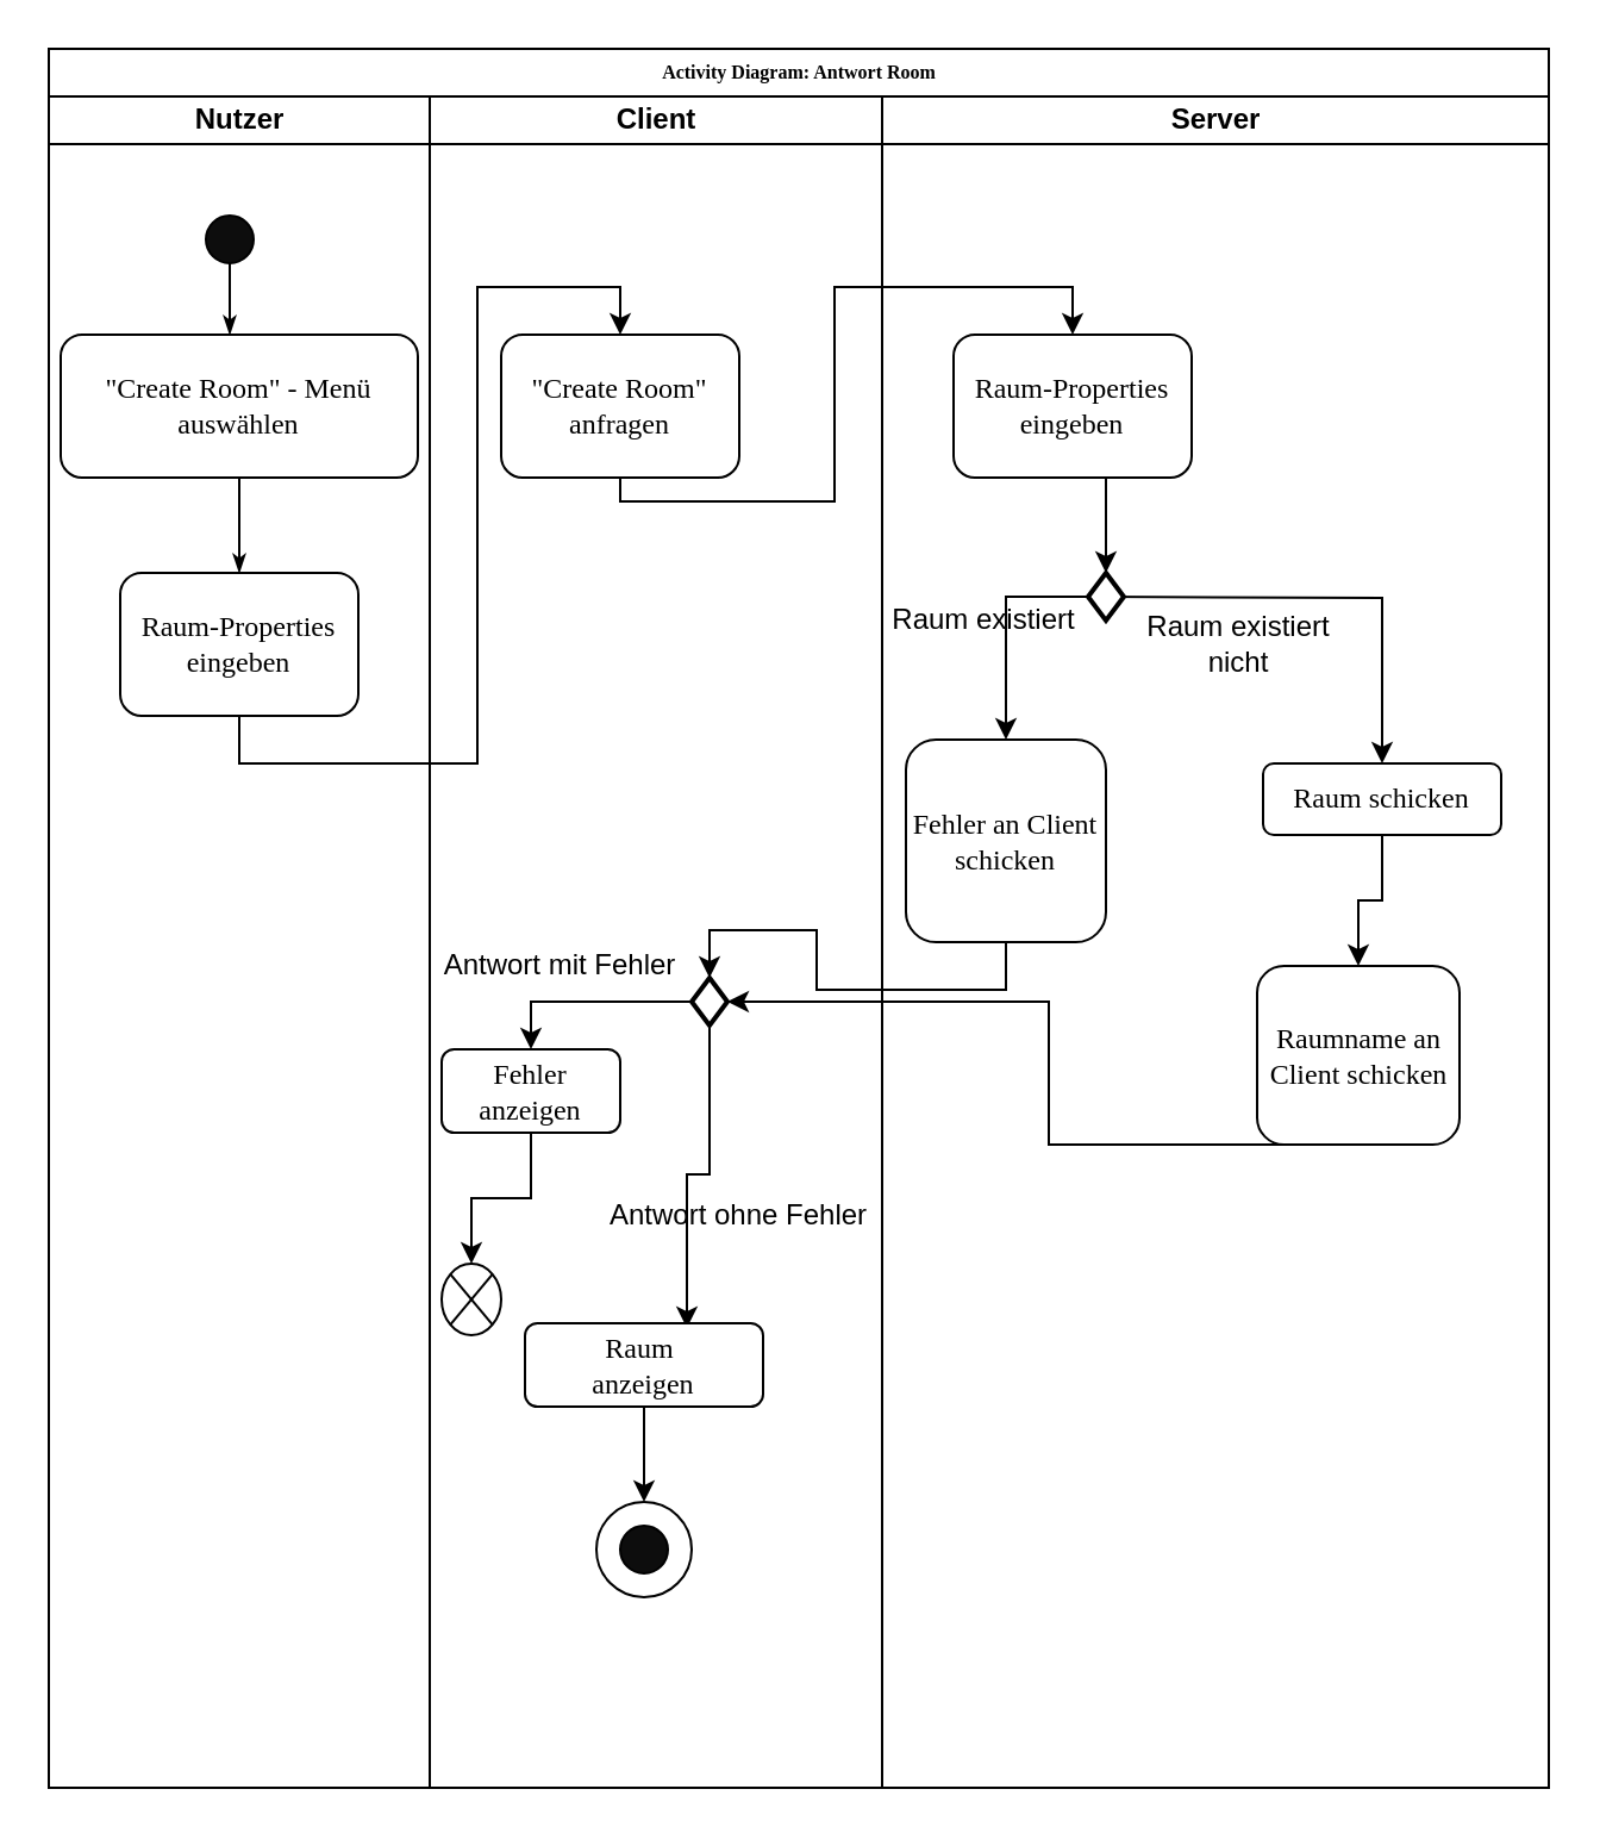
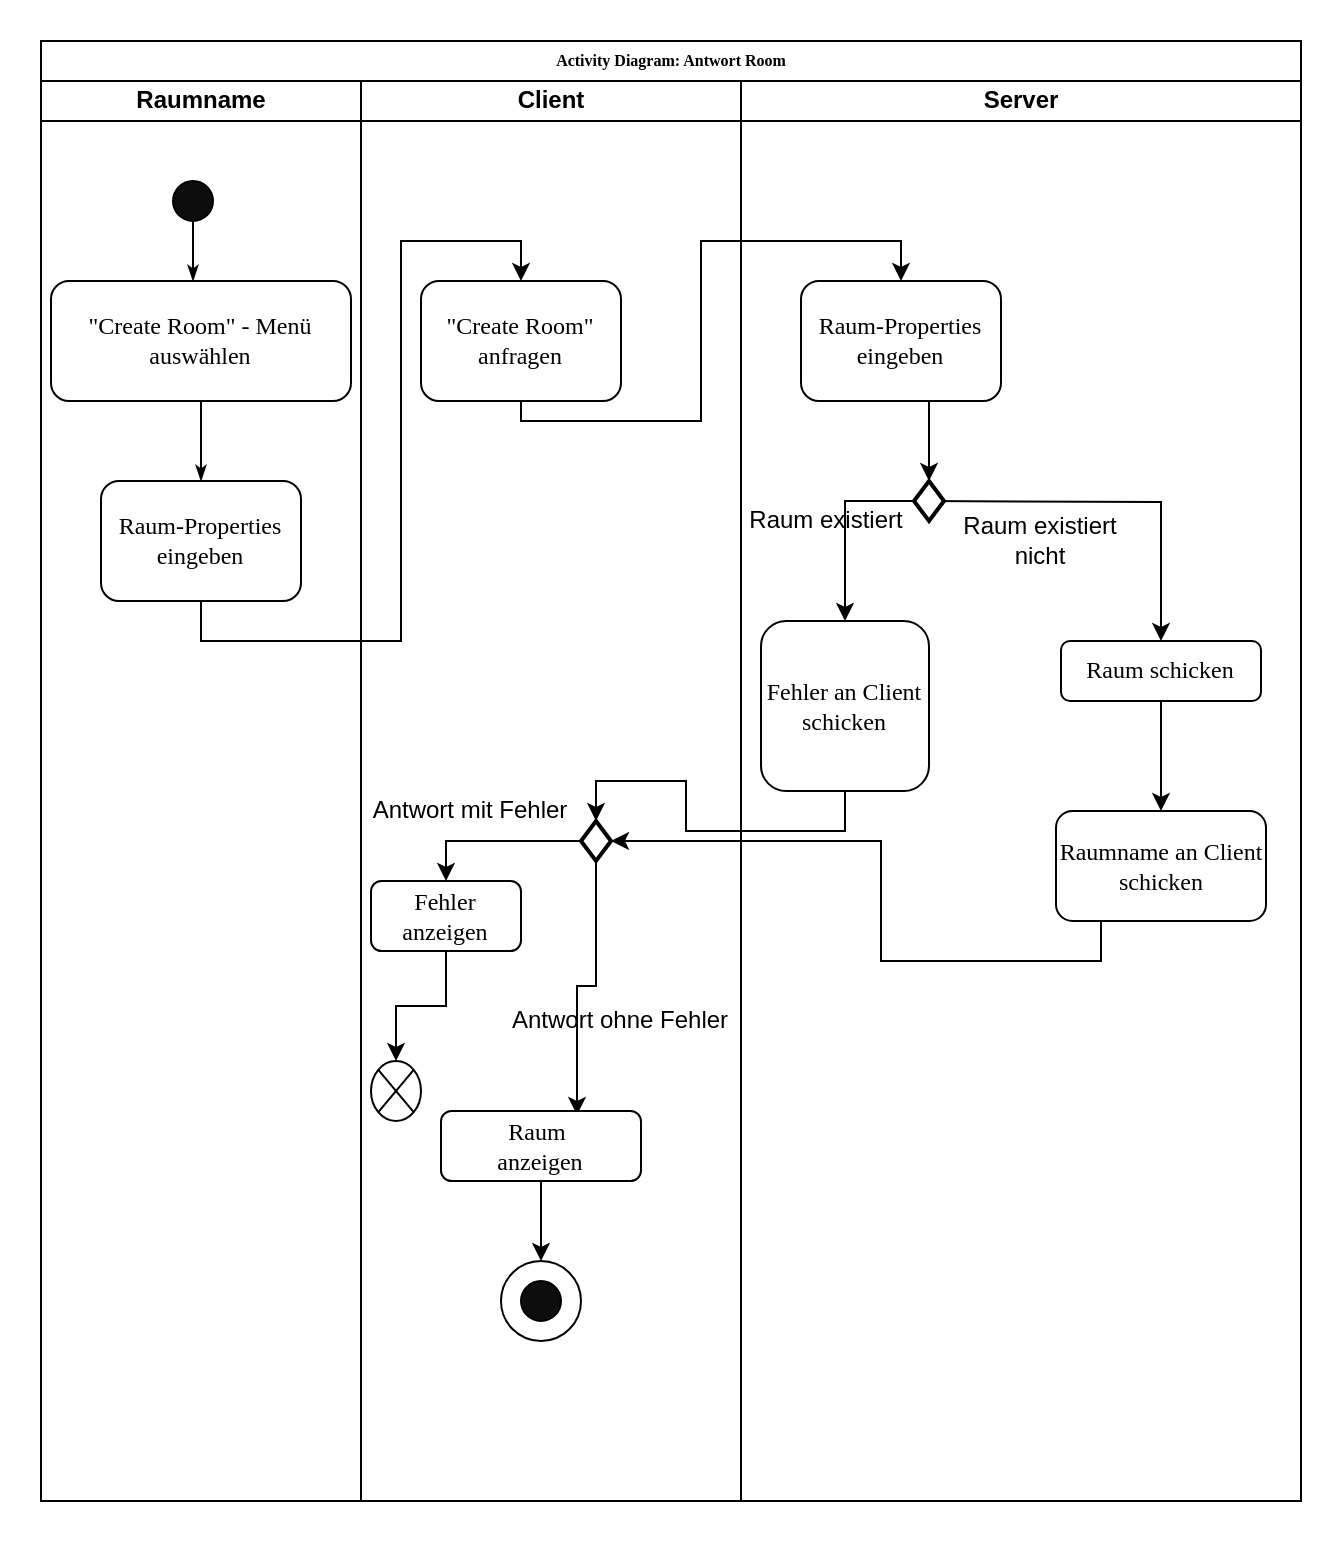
  <mxCell id="0" />
  <mxCell id="1" parent="0" />
  <mxCell id="2" value="Activity Diagram: Antwort Room" style="swimlane;html=1;childLayout=stackLayout;startSize=20;rounded=0;shadow=0;labelBackgroundColor=none;strokeWidth=1;fontFamily=Verdana;fontSize=8;align=center;" parent="1" vertex="1"><mxGeometry x="20" y="20" width="630" height="730" as="geometry"><mxRectangle x="70" y="40" width="50" height="20" as="alternateBounds" /></mxGeometry></mxCell>
- <mxCell id="3" value="Nutzer" style="swimlane;html=1;startSize=20;" parent="2" vertex="1"><mxGeometry y="20" width="160" height="710" as="geometry" /></mxCell>
+ <mxCell id="3" value="Raumname" style="swimlane;html=1;startSize=20;" parent="2" vertex="1"><mxGeometry y="20" width="160" height="710" as="geometry" /></mxCell>
  <mxCell id="4" value="&lt;font style=&quot;font-size: 12px&quot;&gt;&quot;Create Room&quot; - Menü&lt;br&gt;auswählen&lt;/font&gt;" style="rounded=1;whiteSpace=wrap;html=1;shadow=0;labelBackgroundColor=none;strokeWidth=1;fontFamily=Verdana;fontSize=8;align=center;" parent="3" vertex="1"><mxGeometry x="5" y="100" width="150" height="60" as="geometry" /></mxCell>
  <mxCell id="5" value="" style="ellipse;whiteSpace=wrap;html=1;aspect=fixed;fillColor=#0D0D0D;" vertex="1" parent="3"><mxGeometry x="66" y="50" width="20" height="20" as="geometry" /></mxCell>
  <mxCell id="6" style="edgeStyle=orthogonalEdgeStyle;rounded=1;html=1;labelBackgroundColor=none;startArrow=none;startFill=0;startSize=5;endArrow=classicThin;endFill=1;endSize=5;jettySize=auto;orthogonalLoop=1;strokeWidth=1;fontFamily=Verdana;fontSize=8;exitX=0.5;exitY=1;exitDx=0;exitDy=0;" parent="3" source="5" target="4" edge="1"><mxGeometry relative="1" as="geometry"><Array as="points"><mxPoint x="70" y="110" /><mxPoint x="70" y="110" /></Array><mxPoint x="240" y="125" as="sourcePoint" /></mxGeometry></mxCell>
  <mxCell id="7" style="edgeStyle=orthogonalEdgeStyle;rounded=1;html=1;labelBackgroundColor=none;startArrow=none;startFill=0;startSize=5;endArrow=classicThin;endFill=1;endSize=5;jettySize=auto;orthogonalLoop=1;strokeWidth=1;fontFamily=Verdana;fontSize=8;exitX=0.5;exitY=1;exitDx=0;exitDy=0;entryX=0.5;entryY=0;entryDx=0;entryDy=0;" parent="3" source="4" target="8" edge="1"><mxGeometry relative="1" as="geometry"><mxPoint x="350" y="185" as="targetPoint" /></mxGeometry></mxCell>
  <mxCell id="8" value="&lt;span style=&quot;font-size: 12px&quot;&gt;Raum-Properties&lt;br&gt;eingeben&lt;br&gt;&lt;/span&gt;" style="rounded=1;whiteSpace=wrap;html=1;shadow=0;labelBackgroundColor=none;strokeWidth=1;fontFamily=Verdana;fontSize=8;align=center;" vertex="1" parent="3"><mxGeometry x="30" y="200" width="100" height="60" as="geometry" /></mxCell>
  <mxCell id="9" value="Client" style="swimlane;html=1;startSize=20;" parent="2" vertex="1"><mxGeometry x="160" y="20" width="190" height="710" as="geometry" /></mxCell>
  <mxCell id="10" value="Antwort mit Fehler" style="text;html=1;strokeColor=none;fillColor=none;align=center;verticalAlign=middle;whiteSpace=wrap;rounded=0;" vertex="1" parent="9"><mxGeometry x="-15" y="355" width="140" height="20" as="geometry" /></mxCell>
  <mxCell id="11" value="" style="verticalLabelPosition=bottom;verticalAlign=top;html=1;shape=mxgraph.flowchart.on-page_reference;fillColor=#FFFFFF;" vertex="1" parent="9"><mxGeometry x="70" y="590" width="40" height="40" as="geometry" /></mxCell>
  <mxCell id="12" value="" style="verticalLabelPosition=bottom;verticalAlign=top;html=1;shape=mxgraph.flowchart.or;fillColor=#FFFFFF;" vertex="1" parent="9"><mxGeometry x="5" y="490" width="25" height="30" as="geometry" /></mxCell>
  <mxCell id="13" value="&lt;span style=&quot;font-size: 12px&quot;&gt;Fehler&lt;br&gt;anzeigen&lt;br&gt;&lt;/span&gt;" style="rounded=1;whiteSpace=wrap;html=1;shadow=0;labelBackgroundColor=none;strokeWidth=1;fontFamily=Verdana;fontSize=8;align=center;" vertex="1" parent="9"><mxGeometry x="5" y="400" width="75" height="35" as="geometry" /></mxCell>
  <mxCell id="14" value="&lt;span style=&quot;font-size: 12px&quot;&gt;&quot;Create Room&quot;&lt;br&gt;anfragen&lt;br&gt;&lt;/span&gt;" style="rounded=1;whiteSpace=wrap;html=1;shadow=0;labelBackgroundColor=none;strokeWidth=1;fontFamily=Verdana;fontSize=8;align=center;" vertex="1" parent="9"><mxGeometry x="30" y="100" width="100" height="60" as="geometry" /></mxCell>
  <mxCell id="15" value="" style="edgeStyle=orthogonalEdgeStyle;rounded=0;orthogonalLoop=1;jettySize=auto;html=1;entryX=0.5;entryY=0;entryDx=0;entryDy=0;entryPerimeter=0;" edge="1" parent="9" source="13" target="12"><mxGeometry relative="1" as="geometry"><mxPoint x="80" y="420" as="targetPoint" /></mxGeometry></mxCell>
  <mxCell id="16" value="" style="ellipse;whiteSpace=wrap;html=1;aspect=fixed;fillColor=#0D0D0D;" vertex="1" parent="9"><mxGeometry x="80" y="600" width="20" height="20" as="geometry" /></mxCell>
  <mxCell id="17" value="" style="edgeStyle=orthogonalEdgeStyle;rounded=0;orthogonalLoop=1;jettySize=auto;html=1;entryX=0.5;entryY=0;entryDx=0;entryDy=0;" edge="1" parent="9" source="19" target="13"><mxGeometry relative="1" as="geometry"><mxPoint x="117.5" y="470" as="targetPoint" /></mxGeometry></mxCell>
  <mxCell id="18" value="" style="edgeStyle=orthogonalEdgeStyle;rounded=0;orthogonalLoop=1;jettySize=auto;html=1;entryX=0.68;entryY=0.057;entryDx=0;entryDy=0;entryPerimeter=0;" edge="1" parent="9" source="19" target="21"><mxGeometry relative="1" as="geometry"><mxPoint x="117.5" y="470" as="targetPoint" /></mxGeometry></mxCell>
  <mxCell id="19" value="" style="strokeWidth=2;html=1;shape=mxgraph.flowchart.decision;whiteSpace=wrap;fillColor=#FFFFFF;" vertex="1" parent="9"><mxGeometry x="110" y="370" width="15" height="20" as="geometry" /></mxCell>
  <mxCell id="20" value="" style="edgeStyle=orthogonalEdgeStyle;rounded=0;orthogonalLoop=1;jettySize=auto;html=1;" edge="1" parent="9" source="21" target="11"><mxGeometry relative="1" as="geometry" /></mxCell>
  <mxCell id="21" value="&lt;span style=&quot;font-size: 12px&quot;&gt;Raum&amp;nbsp;&lt;br&gt;anzeigen&lt;br&gt;&lt;/span&gt;" style="rounded=1;whiteSpace=wrap;html=1;shadow=0;labelBackgroundColor=none;strokeWidth=1;fontFamily=Verdana;fontSize=8;align=center;" vertex="1" parent="9"><mxGeometry x="40" y="515" width="100" height="35" as="geometry" /></mxCell>
  <mxCell id="22" value="Antwort ohne Fehler" style="text;html=1;strokeColor=none;fillColor=none;align=center;verticalAlign=middle;whiteSpace=wrap;rounded=0;" vertex="1" parent="9"><mxGeometry x="60" y="460" width="140" height="20" as="geometry" /></mxCell>
  <mxCell id="23" value="Server" style="swimlane;html=1;startSize=20;" parent="2" vertex="1"><mxGeometry x="350" y="20" width="280" height="710" as="geometry" /></mxCell>
  <mxCell id="24" value="" style="edgeStyle=orthogonalEdgeStyle;rounded=0;orthogonalLoop=1;jettySize=auto;html=1;" edge="1" parent="23" target="34"><mxGeometry relative="1" as="geometry"><mxPoint x="90" y="210" as="sourcePoint" /></mxGeometry></mxCell>
  <mxCell id="25" value="" style="edgeStyle=orthogonalEdgeStyle;rounded=0;orthogonalLoop=1;jettySize=auto;html=1;entryX=0.5;entryY=0;entryDx=0;entryDy=0;entryPerimeter=0;" edge="1" parent="23" source="29" target="31"><mxGeometry relative="1" as="geometry"><mxPoint x="80" y="240" as="targetPoint" /><Array as="points"><mxPoint x="94" y="170" /><mxPoint x="94" y="170" /></Array></mxGeometry></mxCell>
  <mxCell id="26" value="" style="edgeStyle=orthogonalEdgeStyle;rounded=0;orthogonalLoop=1;jettySize=auto;html=1;entryX=0.5;entryY=0;entryDx=0;entryDy=0;exitX=0;exitY=0.5;exitDx=0;exitDy=0;exitPerimeter=0;" edge="1" parent="23" source="31" target="28"><mxGeometry relative="1" as="geometry"><mxPoint x="-47.5" y="240" as="sourcePoint" /><mxPoint x="72.5" y="310" as="targetPoint" /></mxGeometry></mxCell>
  <mxCell id="27" value="Raum existiert" style="text;html=1;strokeColor=none;fillColor=none;align=center;verticalAlign=middle;whiteSpace=wrap;rounded=0;" vertex="1" parent="23"><mxGeometry x="-27" y="210" width="140" height="20" as="geometry" /></mxCell>
  <mxCell id="28" value="&lt;span style=&quot;font-size: 12px&quot;&gt;Fehler an Client schicken&lt;br&gt;&lt;/span&gt;" style="rounded=1;whiteSpace=wrap;html=1;shadow=0;labelBackgroundColor=none;strokeWidth=1;fontFamily=Verdana;fontSize=8;align=center;" vertex="1" parent="23"><mxGeometry x="10" y="270" width="84" height="85" as="geometry" /></mxCell>
  <mxCell id="29" value="&lt;span style=&quot;font-size: 12px&quot;&gt;Raum-Properties&lt;br&gt;eingeben&lt;br&gt;&lt;/span&gt;" style="rounded=1;whiteSpace=wrap;html=1;shadow=0;labelBackgroundColor=none;strokeWidth=1;fontFamily=Verdana;fontSize=8;align=center;" vertex="1" parent="23"><mxGeometry x="30" y="100" width="100" height="60" as="geometry" /></mxCell>
  <mxCell id="30" value="" style="edgeStyle=orthogonalEdgeStyle;rounded=0;orthogonalLoop=1;jettySize=auto;html=1;" edge="1" parent="23" source="34" target="33"><mxGeometry relative="1" as="geometry" /></mxCell>
  <mxCell id="31" value="" style="strokeWidth=2;html=1;shape=mxgraph.flowchart.decision;whiteSpace=wrap;fillColor=#FFFFFF;" vertex="1" parent="23"><mxGeometry x="86.5" y="200" width="15" height="20" as="geometry" /></mxCell>
  <mxCell id="32" value="Raum existiert &lt;br&gt;nicht" style="text;html=1;strokeColor=none;fillColor=none;align=center;verticalAlign=middle;whiteSpace=wrap;rounded=0;" vertex="1" parent="23"><mxGeometry x="80" y="220" width="140" height="20" as="geometry" /></mxCell>
- <mxCell id="33" value="&lt;span style=&quot;font-size: 12px&quot;&gt;Raumname an Client schicken&lt;br&gt;&lt;/span&gt;" style="rounded=1;whiteSpace=wrap;html=1;shadow=0;labelBackgroundColor=none;strokeWidth=1;fontFamily=Verdana;fontSize=8;align=center;" vertex="1" parent="23"><mxGeometry x="157.5" y="365" width="85" height="75" as="geometry" /></mxCell>
+ <mxCell id="33" value="&lt;span style=&quot;font-size: 12px&quot;&gt;Raumname an Client schicken&lt;br&gt;&lt;/span&gt;" style="rounded=1;whiteSpace=wrap;html=1;shadow=0;labelBackgroundColor=none;strokeWidth=1;fontFamily=Verdana;fontSize=8;align=center;" vertex="1" parent="23"><mxGeometry x="157.5" y="365" width="105" height="55" as="geometry" /></mxCell>
  <mxCell id="34" value="&lt;span style=&quot;font-size: 12px&quot;&gt;Raum schicken&lt;br&gt;&lt;/span&gt;" style="rounded=1;whiteSpace=wrap;html=1;shadow=0;labelBackgroundColor=none;strokeWidth=1;fontFamily=Verdana;fontSize=8;align=center;" vertex="1" parent="23"><mxGeometry x="160" y="280" width="100" height="30" as="geometry" /></mxCell>
  <mxCell id="35" value="" style="edgeStyle=orthogonalEdgeStyle;rounded=0;orthogonalLoop=1;jettySize=auto;html=1;entryX=0.5;entryY=0;entryDx=0;entryDy=0;exitX=0.5;exitY=1;exitDx=0;exitDy=0;" edge="1" parent="2" source="8" target="14"><mxGeometry relative="1" as="geometry"><mxPoint x="180" y="80" as="targetPoint" /><Array as="points"><mxPoint x="80" y="300" /><mxPoint x="180" y="300" /><mxPoint x="180" y="100" /><mxPoint x="240" y="100" /></Array></mxGeometry></mxCell>
  <mxCell id="36" value="" style="edgeStyle=orthogonalEdgeStyle;rounded=0;orthogonalLoop=1;jettySize=auto;html=1;exitX=0.5;exitY=1;exitDx=0;exitDy=0;entryX=0.5;entryY=0;entryDx=0;entryDy=0;" edge="1" parent="2" source="14" target="29"><mxGeometry relative="1" as="geometry"><Array as="points"><mxPoint x="240" y="190" /><mxPoint x="330" y="190" /><mxPoint x="330" y="100" /><mxPoint x="430" y="100" /></Array></mxGeometry></mxCell>
  <mxCell id="37" value="" style="edgeStyle=orthogonalEdgeStyle;rounded=0;orthogonalLoop=1;jettySize=auto;html=1;entryX=0.5;entryY=0;entryDx=0;entryDy=0;entryPerimeter=0;exitX=0.5;exitY=1;exitDx=0;exitDy=0;" edge="1" parent="2" source="28" target="19"><mxGeometry relative="1" as="geometry"><mxPoint x="372" y="420" as="targetPoint" /></mxGeometry></mxCell>
  <mxCell id="38" value="" style="edgeStyle=orthogonalEdgeStyle;rounded=0;orthogonalLoop=1;jettySize=auto;html=1;entryX=1;entryY=0.5;entryDx=0;entryDy=0;entryPerimeter=0;exitX=0.5;exitY=1;exitDx=0;exitDy=0;" edge="1" parent="2" source="33" target="19"><mxGeometry relative="1" as="geometry"><mxPoint x="530" y="520" as="targetPoint" /><Array as="points"><mxPoint x="530" y="460" /><mxPoint x="420" y="460" /><mxPoint x="420" y="400" /></Array></mxGeometry></mxCell>
